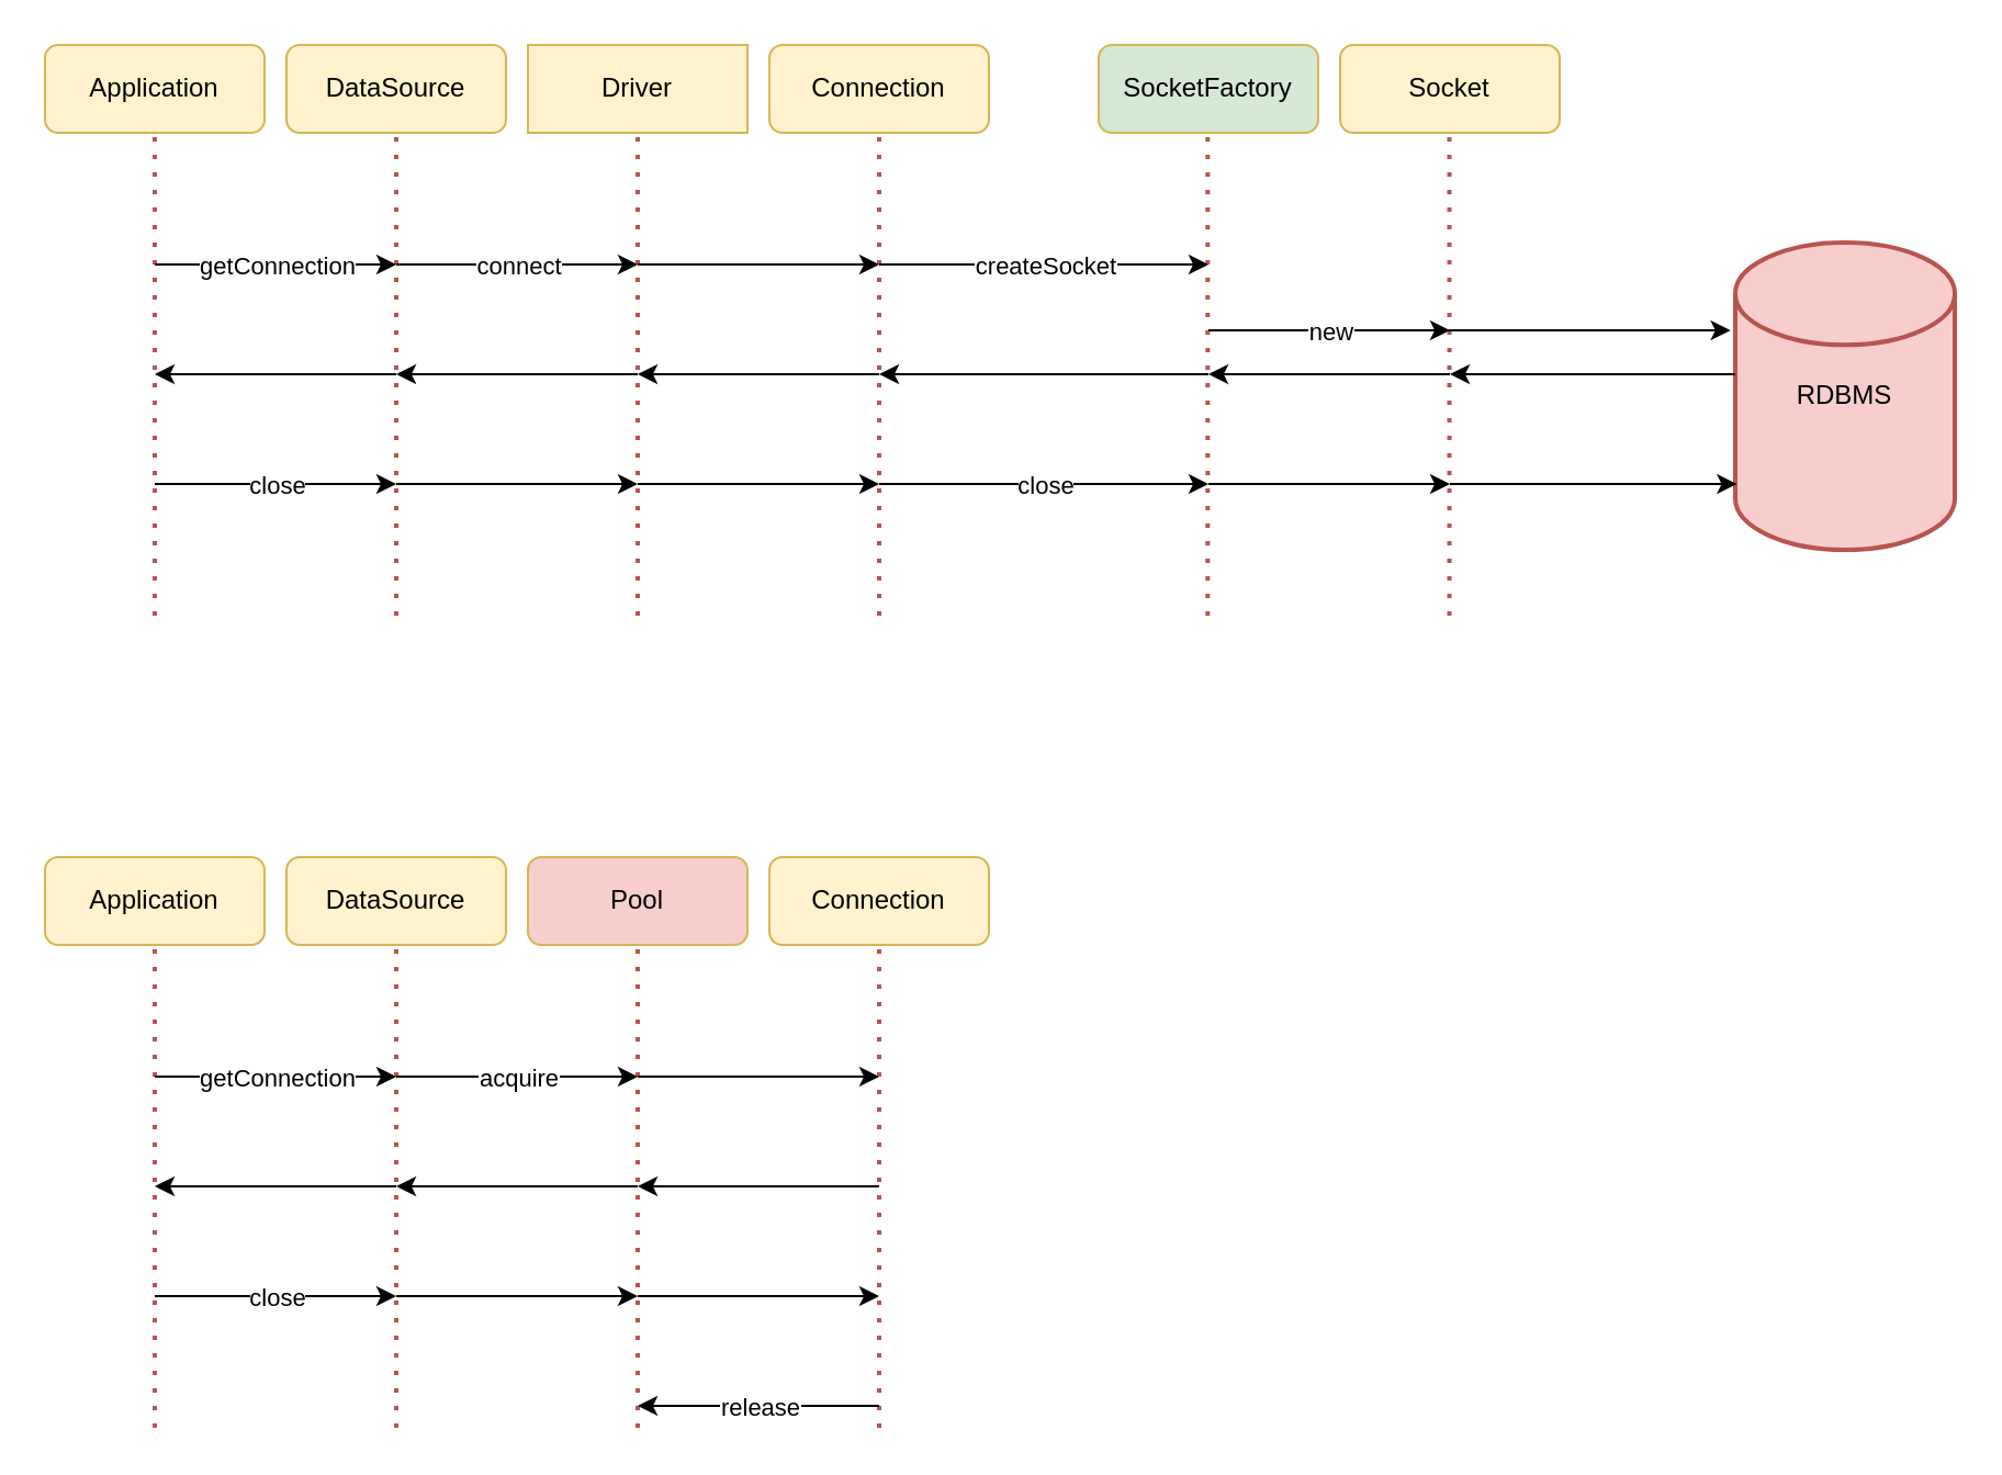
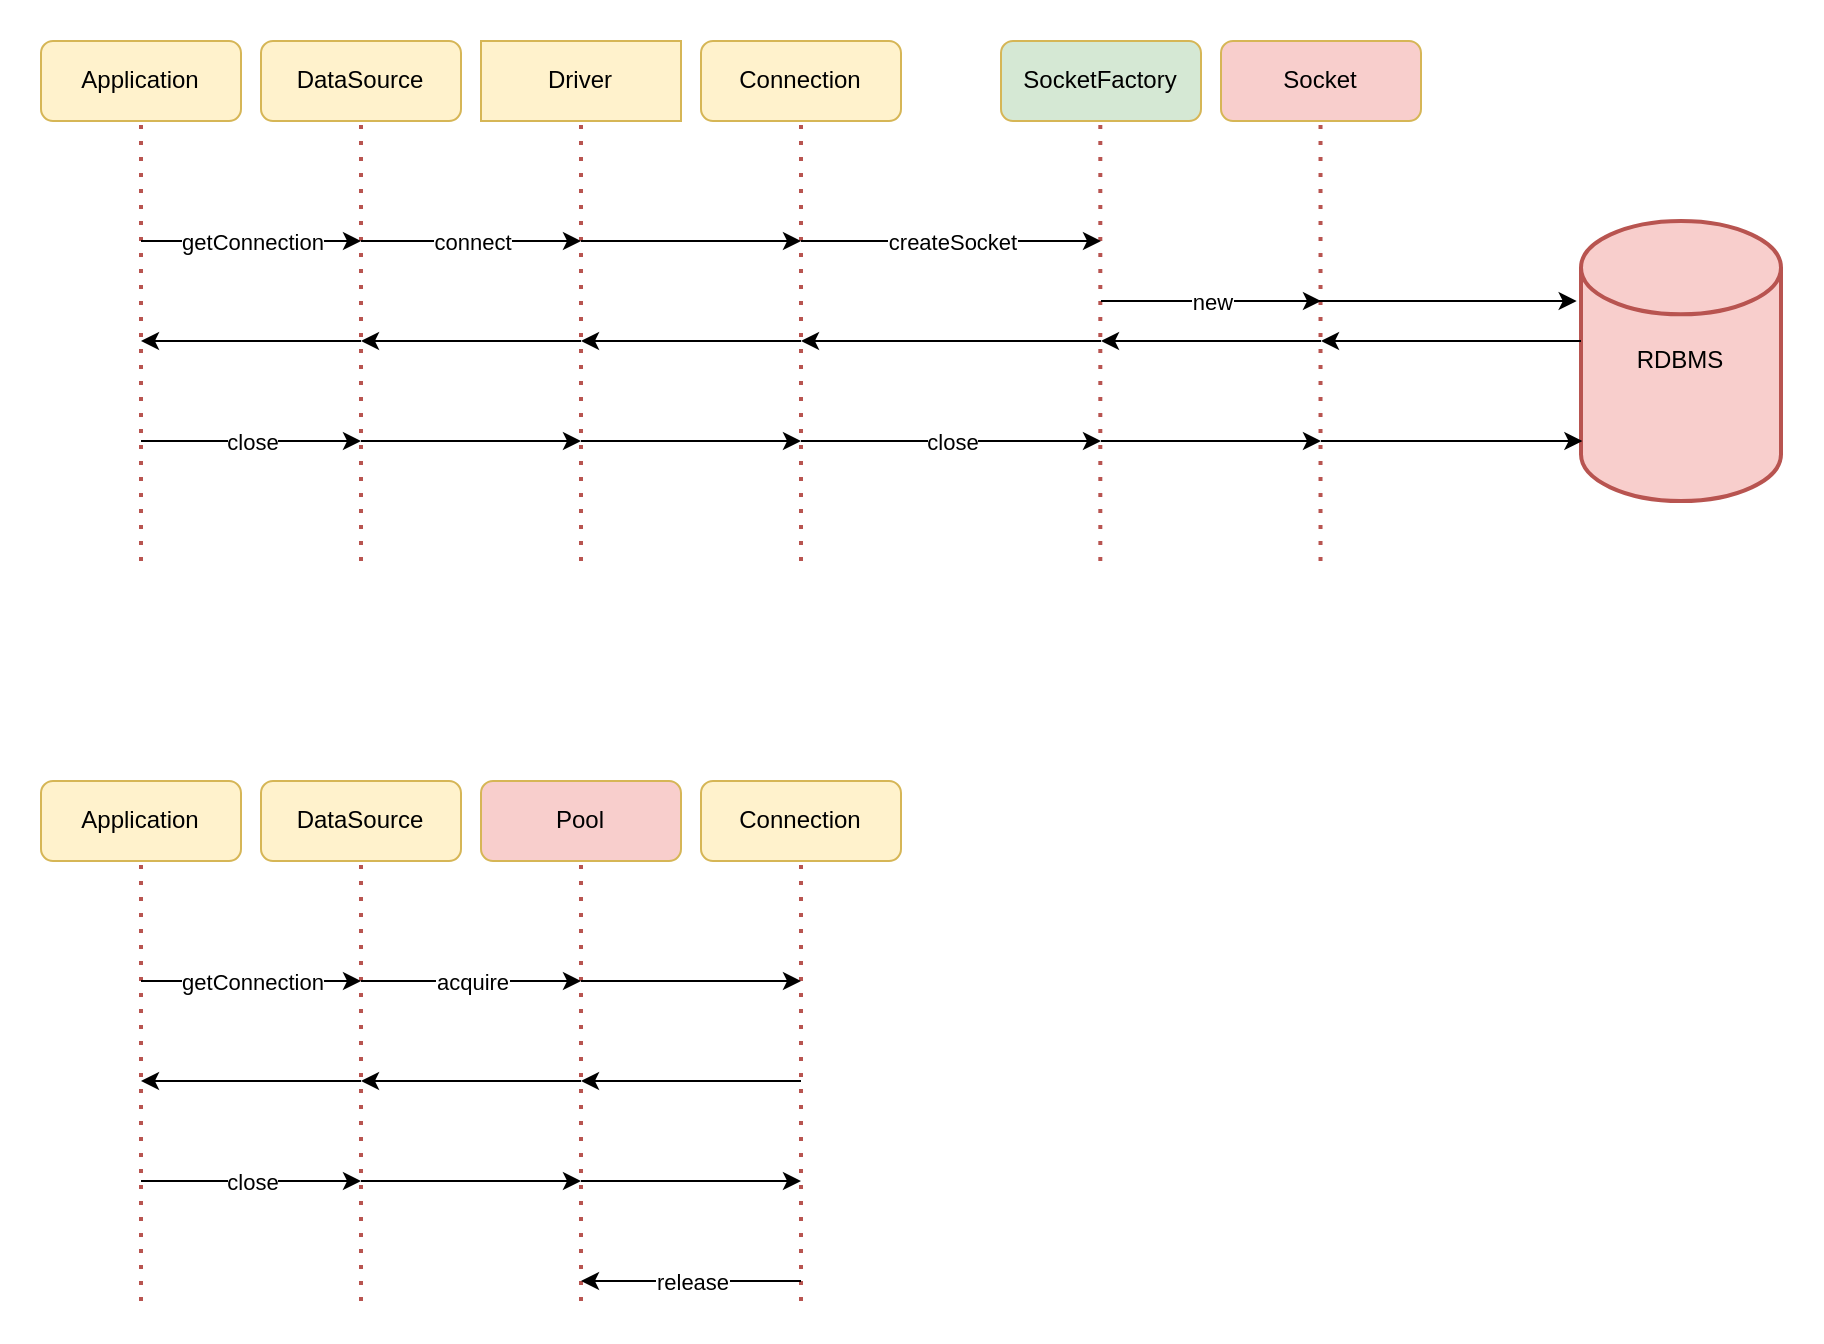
  <mxCell id="0" />
  <mxCell id="1" parent="0" />
  <mxCell id="2" value="Application" style="rounded=1;whiteSpace=wrap;html=1;fillColor=#fff2cc;strokeColor=#d6b656;" parent="1" vertex="1"><mxGeometry x="20" y="20" width="100" height="40" as="geometry" /></mxCell>
  <mxCell id="3" value="DataSource" style="rounded=1;whiteSpace=wrap;html=1;fillColor=#fff2cc;strokeColor=#d6b656;" parent="1" vertex="1"><mxGeometry x="130" y="20" width="100" height="40" as="geometry" /></mxCell>
  <mxCell id="4" value="Driver" style="whiteSpace=wrap;html=1;fillColor=#fff2cc;strokeColor=#d6b656;rounded=0;" parent="1" vertex="1"><mxGeometry x="240" y="20" width="100" height="40" as="geometry" /></mxCell>
  <mxCell id="5" value="Connection" style="rounded=1;whiteSpace=wrap;html=1;fillColor=#fff2cc;strokeColor=#d6b656;" parent="1" vertex="1"><mxGeometry x="350" y="20" width="100" height="40" as="geometry" /></mxCell>
  <mxCell id="6" value="" style="endArrow=none;dashed=1;html=1;dashPattern=1 3;strokeWidth=2;rounded=0;entryX=0.5;entryY=1;entryDx=0;entryDy=0;fillColor=#f8cecc;strokeColor=#b85450;" parent="1" target="2" edge="1"><mxGeometry width="50" height="50" relative="1" as="geometry"><mxPoint x="70" y="280" as="sourcePoint" /><mxPoint x="510" y="200" as="targetPoint" /></mxGeometry></mxCell>
  <mxCell id="7" value="" style="endArrow=none;dashed=1;html=1;dashPattern=1 3;strokeWidth=2;rounded=0;entryX=0.5;entryY=1;entryDx=0;entryDy=0;fillColor=#f8cecc;strokeColor=#b85450;" parent="1" target="3" edge="1"><mxGeometry width="50" height="50" relative="1" as="geometry"><mxPoint x="180" y="280" as="sourcePoint" /><mxPoint x="193" y="60" as="targetPoint" /></mxGeometry></mxCell>
  <mxCell id="8" value="" style="endArrow=none;dashed=1;html=1;dashPattern=1 3;strokeWidth=2;rounded=0;entryX=0.5;entryY=1;entryDx=0;entryDy=0;fillColor=#f8cecc;strokeColor=#b85450;" parent="1" target="4" edge="1"><mxGeometry width="50" height="50" relative="1" as="geometry"><mxPoint x="290" y="280" as="sourcePoint" /><mxPoint x="329.5" y="60" as="targetPoint" /></mxGeometry></mxCell>
  <mxCell id="9" value="" style="endArrow=none;dashed=1;html=1;dashPattern=1 3;strokeWidth=2;rounded=0;entryX=0.5;entryY=1;entryDx=0;entryDy=0;fillColor=#f8cecc;strokeColor=#b85450;" parent="1" target="5" edge="1"><mxGeometry width="50" height="50" relative="1" as="geometry"><mxPoint x="400" y="280" as="sourcePoint" /><mxPoint x="469.5" y="60" as="targetPoint" /></mxGeometry></mxCell>
  <mxCell id="10" value="" style="endArrow=classic;html=1;rounded=0;" parent="1" edge="1"><mxGeometry relative="1" as="geometry"><mxPoint x="70" y="120" as="sourcePoint" /><mxPoint x="180" y="120" as="targetPoint" /></mxGeometry></mxCell>
  <mxCell id="11" value="getConnection" style="edgeLabel;resizable=0;html=1;align=center;verticalAlign=middle;" parent="10" connectable="0" vertex="1"><mxGeometry relative="1" as="geometry" /></mxCell>
  <mxCell id="12" value="" style="endArrow=classic;html=1;rounded=0;" parent="1" edge="1"><mxGeometry relative="1" as="geometry"><mxPoint x="180" y="120" as="sourcePoint" /><mxPoint x="290" y="120" as="targetPoint" /></mxGeometry></mxCell>
  <mxCell id="13" value="connect" style="edgeLabel;resizable=0;html=1;align=center;verticalAlign=middle;" parent="12" connectable="0" vertex="1"><mxGeometry relative="1" as="geometry" /></mxCell>
  <mxCell id="14" value="" style="endArrow=classic;html=1;rounded=0;fontColor=#0558FF;" parent="1" edge="1"><mxGeometry width="50" height="50" relative="1" as="geometry"><mxPoint x="290" y="120" as="sourcePoint" /><mxPoint x="400" y="120" as="targetPoint" /></mxGeometry></mxCell>
  <mxCell id="15" value="" style="endArrow=classic;html=1;rounded=0;fontColor=#0558FF;" parent="1" edge="1"><mxGeometry width="50" height="50" relative="1" as="geometry"><mxPoint x="400" y="170" as="sourcePoint" /><mxPoint x="290" y="170" as="targetPoint" /></mxGeometry></mxCell>
  <mxCell id="16" value="" style="endArrow=classic;html=1;rounded=0;fontColor=#0558FF;" parent="1" edge="1"><mxGeometry width="50" height="50" relative="1" as="geometry"><mxPoint x="290" y="170" as="sourcePoint" /><mxPoint x="180" y="170" as="targetPoint" /></mxGeometry></mxCell>
  <mxCell id="17" value="" style="endArrow=classic;html=1;rounded=0;fontColor=#0558FF;" parent="1" edge="1"><mxGeometry width="50" height="50" relative="1" as="geometry"><mxPoint x="180" y="170" as="sourcePoint" /><mxPoint x="70" y="170" as="targetPoint" /></mxGeometry></mxCell>
  <mxCell id="18" value="" style="endArrow=classic;html=1;rounded=0;" parent="1" edge="1"><mxGeometry relative="1" as="geometry"><mxPoint x="70" y="220" as="sourcePoint" /><mxPoint x="180" y="220" as="targetPoint" /></mxGeometry></mxCell>
  <mxCell id="19" value="close" style="edgeLabel;resizable=0;html=1;align=center;verticalAlign=middle;" parent="18" connectable="0" vertex="1"><mxGeometry relative="1" as="geometry" /></mxCell>
  <mxCell id="20" value="" style="endArrow=classic;html=1;rounded=0;fontColor=#0558FF;" parent="1" edge="1"><mxGeometry width="50" height="50" relative="1" as="geometry"><mxPoint x="180" y="220" as="sourcePoint" /><mxPoint x="290" y="220" as="targetPoint" /></mxGeometry></mxCell>
  <mxCell id="21" value="" style="endArrow=classic;html=1;rounded=0;fontColor=#0558FF;" parent="1" edge="1"><mxGeometry width="50" height="50" relative="1" as="geometry"><mxPoint x="290" y="220" as="sourcePoint" /><mxPoint x="400" y="220" as="targetPoint" /></mxGeometry></mxCell>
  <mxCell id="22" value="SocketFactory" style="rounded=1;whiteSpace=wrap;html=1;fillColor=#d5e8d4;strokeColor=#d6b656;" parent="1" vertex="1"><mxGeometry x="500" y="20" width="100" height="40" as="geometry" /></mxCell>
- <mxCell id="23" value="Socket" style="rounded=1;whiteSpace=wrap;html=1;fillColor=#fff2cc;strokeColor=#d6b656;" parent="1" vertex="1"><mxGeometry x="610" y="20" width="100" height="40" as="geometry" /></mxCell>
+ <mxCell id="23" value="Socket" style="rounded=1;whiteSpace=wrap;html=1;fillColor=#f8cecc;strokeColor=#d6b656;" parent="1" vertex="1"><mxGeometry x="610" y="20" width="100" height="40" as="geometry" /></mxCell>
  <mxCell id="24" value="RDBMS" style="strokeWidth=2;html=1;shape=mxgraph.flowchart.database;whiteSpace=wrap;fillColor=#f8cecc;strokeColor=#b85450;" parent="1" vertex="1"><mxGeometry x="790" y="110" width="100" height="140" as="geometry" /></mxCell>
  <mxCell id="25" value="" style="endArrow=none;dashed=1;html=1;dashPattern=1 3;strokeWidth=2;rounded=0;entryX=0.5;entryY=1;entryDx=0;entryDy=0;fillColor=#f8cecc;strokeColor=#b85450;" parent="1" edge="1"><mxGeometry width="50" height="50" relative="1" as="geometry"><mxPoint x="549.66" y="280" as="sourcePoint" /><mxPoint x="549.66" y="60" as="targetPoint" /></mxGeometry></mxCell>
  <mxCell id="26" value="" style="endArrow=none;dashed=1;html=1;dashPattern=1 3;strokeWidth=2;rounded=0;entryX=0.5;entryY=1;entryDx=0;entryDy=0;fillColor=#f8cecc;strokeColor=#b85450;" parent="1" edge="1"><mxGeometry width="50" height="50" relative="1" as="geometry"><mxPoint x="659.76" y="280" as="sourcePoint" /><mxPoint x="659.76" y="60" as="targetPoint" /></mxGeometry></mxCell>
  <mxCell id="27" value="" style="endArrow=classic;html=1;rounded=0;" parent="1" edge="1"><mxGeometry relative="1" as="geometry"><mxPoint x="400" y="120" as="sourcePoint" /><mxPoint x="550" y="120" as="targetPoint" /></mxGeometry></mxCell>
  <mxCell id="28" value="createSocket" style="edgeLabel;resizable=0;html=1;align=center;verticalAlign=middle;" parent="27" connectable="0" vertex="1"><mxGeometry relative="1" as="geometry" /></mxCell>
  <mxCell id="29" value="" style="endArrow=classic;html=1;rounded=0;fontColor=#0558FF;" parent="1" edge="1"><mxGeometry width="50" height="50" relative="1" as="geometry"><mxPoint x="550" y="170" as="sourcePoint" /><mxPoint x="400" y="170" as="targetPoint" /></mxGeometry></mxCell>
  <mxCell id="30" value="" style="endArrow=classic;html=1;rounded=0;" parent="1" edge="1"><mxGeometry relative="1" as="geometry"><mxPoint x="400" y="220" as="sourcePoint" /><mxPoint x="550" y="220" as="targetPoint" /></mxGeometry></mxCell>
  <mxCell id="31" value="close" style="edgeLabel;resizable=0;html=1;align=center;verticalAlign=middle;" parent="30" connectable="0" vertex="1"><mxGeometry relative="1" as="geometry" /></mxCell>
  <mxCell id="32" value="" style="endArrow=classic;html=1;rounded=0;" parent="1" edge="1"><mxGeometry relative="1" as="geometry"><mxPoint x="550" y="150" as="sourcePoint" /><mxPoint x="660" y="150" as="targetPoint" /></mxGeometry></mxCell>
  <mxCell id="33" value="new" style="edgeLabel;resizable=0;html=1;align=center;verticalAlign=middle;" parent="32" connectable="0" vertex="1"><mxGeometry relative="1" as="geometry" /></mxCell>
  <mxCell id="34" value="" style="endArrow=classic;html=1;rounded=0;fontColor=#0558FF;" parent="1" edge="1"><mxGeometry width="50" height="50" relative="1" as="geometry"><mxPoint x="660" y="170" as="sourcePoint" /><mxPoint x="550" y="170" as="targetPoint" /></mxGeometry></mxCell>
  <mxCell id="35" value="" style="endArrow=classic;html=1;rounded=0;fontColor=#0558FF;" parent="1" edge="1"><mxGeometry width="50" height="50" relative="1" as="geometry"><mxPoint x="550" y="220" as="sourcePoint" /><mxPoint x="660" y="220" as="targetPoint" /></mxGeometry></mxCell>
  <mxCell id="36" value="" style="endArrow=classic;html=1;rounded=0;fontColor=#0558FF;entryX=0.007;entryY=0.786;entryDx=0;entryDy=0;entryPerimeter=0;" parent="1" target="24" edge="1"><mxGeometry width="50" height="50" relative="1" as="geometry"><mxPoint x="660" y="220" as="sourcePoint" /><mxPoint x="770" y="220" as="targetPoint" /></mxGeometry></mxCell>
  <mxCell id="37" value="" style="endArrow=classic;html=1;rounded=0;fontColor=#0558FF;entryX=0.007;entryY=0.786;entryDx=0;entryDy=0;entryPerimeter=0;" parent="1" edge="1"><mxGeometry width="50" height="50" relative="1" as="geometry"><mxPoint x="657" y="150" as="sourcePoint" /><mxPoint x="787.84" y="150.04" as="targetPoint" /></mxGeometry></mxCell>
  <mxCell id="38" value="" style="endArrow=classic;html=1;rounded=0;" edge="1" parent="1"><mxGeometry width="50" height="50" relative="1" as="geometry"><mxPoint x="790" y="170" as="sourcePoint" /><mxPoint x="660" y="170" as="targetPoint" /></mxGeometry></mxCell>
  <mxCell id="39" value="Application" style="rounded=1;whiteSpace=wrap;html=1;fillColor=#fff2cc;strokeColor=#d6b656;" vertex="1" parent="1"><mxGeometry x="20" y="390" width="100" height="40" as="geometry" /></mxCell>
  <mxCell id="40" value="DataSource" style="rounded=1;whiteSpace=wrap;html=1;fillColor=#fff2cc;strokeColor=#d6b656;" vertex="1" parent="1"><mxGeometry x="130" y="390" width="100" height="40" as="geometry" /></mxCell>
  <mxCell id="41" value="Pool" style="rounded=1;whiteSpace=wrap;html=1;fillColor=#f8cecc;strokeColor=#d6b656;" vertex="1" parent="1"><mxGeometry x="240" y="390" width="100" height="40" as="geometry" /></mxCell>
  <mxCell id="42" value="Connection" style="rounded=1;whiteSpace=wrap;html=1;fillColor=#fff2cc;strokeColor=#d6b656;" vertex="1" parent="1"><mxGeometry x="350" y="390" width="100" height="40" as="geometry" /></mxCell>
  <mxCell id="43" value="" style="endArrow=none;dashed=1;html=1;dashPattern=1 3;strokeWidth=2;rounded=0;entryX=0.5;entryY=1;entryDx=0;entryDy=0;fillColor=#f8cecc;strokeColor=#b85450;" edge="1" parent="1" target="39"><mxGeometry width="50" height="50" relative="1" as="geometry"><mxPoint x="70" y="650" as="sourcePoint" /><mxPoint x="510" y="570" as="targetPoint" /></mxGeometry></mxCell>
  <mxCell id="44" value="" style="endArrow=none;dashed=1;html=1;dashPattern=1 3;strokeWidth=2;rounded=0;entryX=0.5;entryY=1;entryDx=0;entryDy=0;fillColor=#f8cecc;strokeColor=#b85450;" edge="1" parent="1" target="40"><mxGeometry width="50" height="50" relative="1" as="geometry"><mxPoint x="180" y="650" as="sourcePoint" /><mxPoint x="193" y="430" as="targetPoint" /></mxGeometry></mxCell>
  <mxCell id="45" value="" style="endArrow=none;dashed=1;html=1;dashPattern=1 3;strokeWidth=2;rounded=0;entryX=0.5;entryY=1;entryDx=0;entryDy=0;fillColor=#f8cecc;strokeColor=#b85450;" edge="1" parent="1" target="41"><mxGeometry width="50" height="50" relative="1" as="geometry"><mxPoint x="290" y="650" as="sourcePoint" /><mxPoint x="329.5" y="430" as="targetPoint" /></mxGeometry></mxCell>
  <mxCell id="46" value="" style="endArrow=none;dashed=1;html=1;dashPattern=1 3;strokeWidth=2;rounded=0;entryX=0.5;entryY=1;entryDx=0;entryDy=0;fillColor=#f8cecc;strokeColor=#b85450;" edge="1" parent="1" target="42"><mxGeometry width="50" height="50" relative="1" as="geometry"><mxPoint x="400" y="650" as="sourcePoint" /><mxPoint x="469.5" y="430" as="targetPoint" /></mxGeometry></mxCell>
  <mxCell id="47" value="" style="endArrow=classic;html=1;rounded=0;" edge="1" parent="1"><mxGeometry relative="1" as="geometry"><mxPoint x="70" y="490" as="sourcePoint" /><mxPoint x="180" y="490" as="targetPoint" /></mxGeometry></mxCell>
  <mxCell id="48" value="getConnection" style="edgeLabel;resizable=0;html=1;align=center;verticalAlign=middle;" connectable="0" vertex="1" parent="47"><mxGeometry relative="1" as="geometry" /></mxCell>
  <mxCell id="49" value="" style="endArrow=classic;html=1;rounded=0;" edge="1" parent="1"><mxGeometry relative="1" as="geometry"><mxPoint x="180" y="490" as="sourcePoint" /><mxPoint x="290" y="490" as="targetPoint" /></mxGeometry></mxCell>
  <mxCell id="50" value="acquire" style="edgeLabel;resizable=0;html=1;align=center;verticalAlign=middle;" connectable="0" vertex="1" parent="49"><mxGeometry relative="1" as="geometry" /></mxCell>
  <mxCell id="51" value="" style="endArrow=classic;html=1;rounded=0;fontColor=#0558FF;" edge="1" parent="1"><mxGeometry width="50" height="50" relative="1" as="geometry"><mxPoint x="290" y="490" as="sourcePoint" /><mxPoint x="400" y="490" as="targetPoint" /></mxGeometry></mxCell>
  <mxCell id="52" value="" style="endArrow=classic;html=1;rounded=0;fontColor=#0558FF;" edge="1" parent="1"><mxGeometry width="50" height="50" relative="1" as="geometry"><mxPoint x="400" y="540" as="sourcePoint" /><mxPoint x="290" y="540" as="targetPoint" /></mxGeometry></mxCell>
  <mxCell id="53" value="" style="endArrow=classic;html=1;rounded=0;fontColor=#0558FF;" edge="1" parent="1"><mxGeometry width="50" height="50" relative="1" as="geometry"><mxPoint x="290" y="540" as="sourcePoint" /><mxPoint x="180" y="540" as="targetPoint" /></mxGeometry></mxCell>
  <mxCell id="54" value="" style="endArrow=classic;html=1;rounded=0;fontColor=#0558FF;" edge="1" parent="1"><mxGeometry width="50" height="50" relative="1" as="geometry"><mxPoint x="180" y="540" as="sourcePoint" /><mxPoint x="70" y="540" as="targetPoint" /></mxGeometry></mxCell>
  <mxCell id="55" value="" style="endArrow=classic;html=1;rounded=0;" edge="1" parent="1"><mxGeometry relative="1" as="geometry"><mxPoint x="70" y="590" as="sourcePoint" /><mxPoint x="180" y="590" as="targetPoint" /></mxGeometry></mxCell>
  <mxCell id="56" value="close" style="edgeLabel;resizable=0;html=1;align=center;verticalAlign=middle;" connectable="0" vertex="1" parent="55"><mxGeometry relative="1" as="geometry" /></mxCell>
  <mxCell id="57" value="" style="endArrow=classic;html=1;rounded=0;fontColor=#0558FF;" edge="1" parent="1"><mxGeometry width="50" height="50" relative="1" as="geometry"><mxPoint x="180" y="590" as="sourcePoint" /><mxPoint x="290" y="590" as="targetPoint" /></mxGeometry></mxCell>
  <mxCell id="58" value="" style="endArrow=classic;html=1;rounded=0;fontColor=#0558FF;" edge="1" parent="1"><mxGeometry width="50" height="50" relative="1" as="geometry"><mxPoint x="290" y="590" as="sourcePoint" /><mxPoint x="400" y="590" as="targetPoint" /></mxGeometry></mxCell>
  <mxCell id="59" value="" style="endArrow=classic;html=1;rounded=0;" edge="1" parent="1"><mxGeometry relative="1" as="geometry"><mxPoint x="400" y="640" as="sourcePoint" /><mxPoint x="290" y="640" as="targetPoint" /></mxGeometry></mxCell>
  <mxCell id="60" value="release" style="edgeLabel;resizable=0;html=1;align=center;verticalAlign=middle;" connectable="0" vertex="1" parent="59"><mxGeometry relative="1" as="geometry" /></mxCell>
